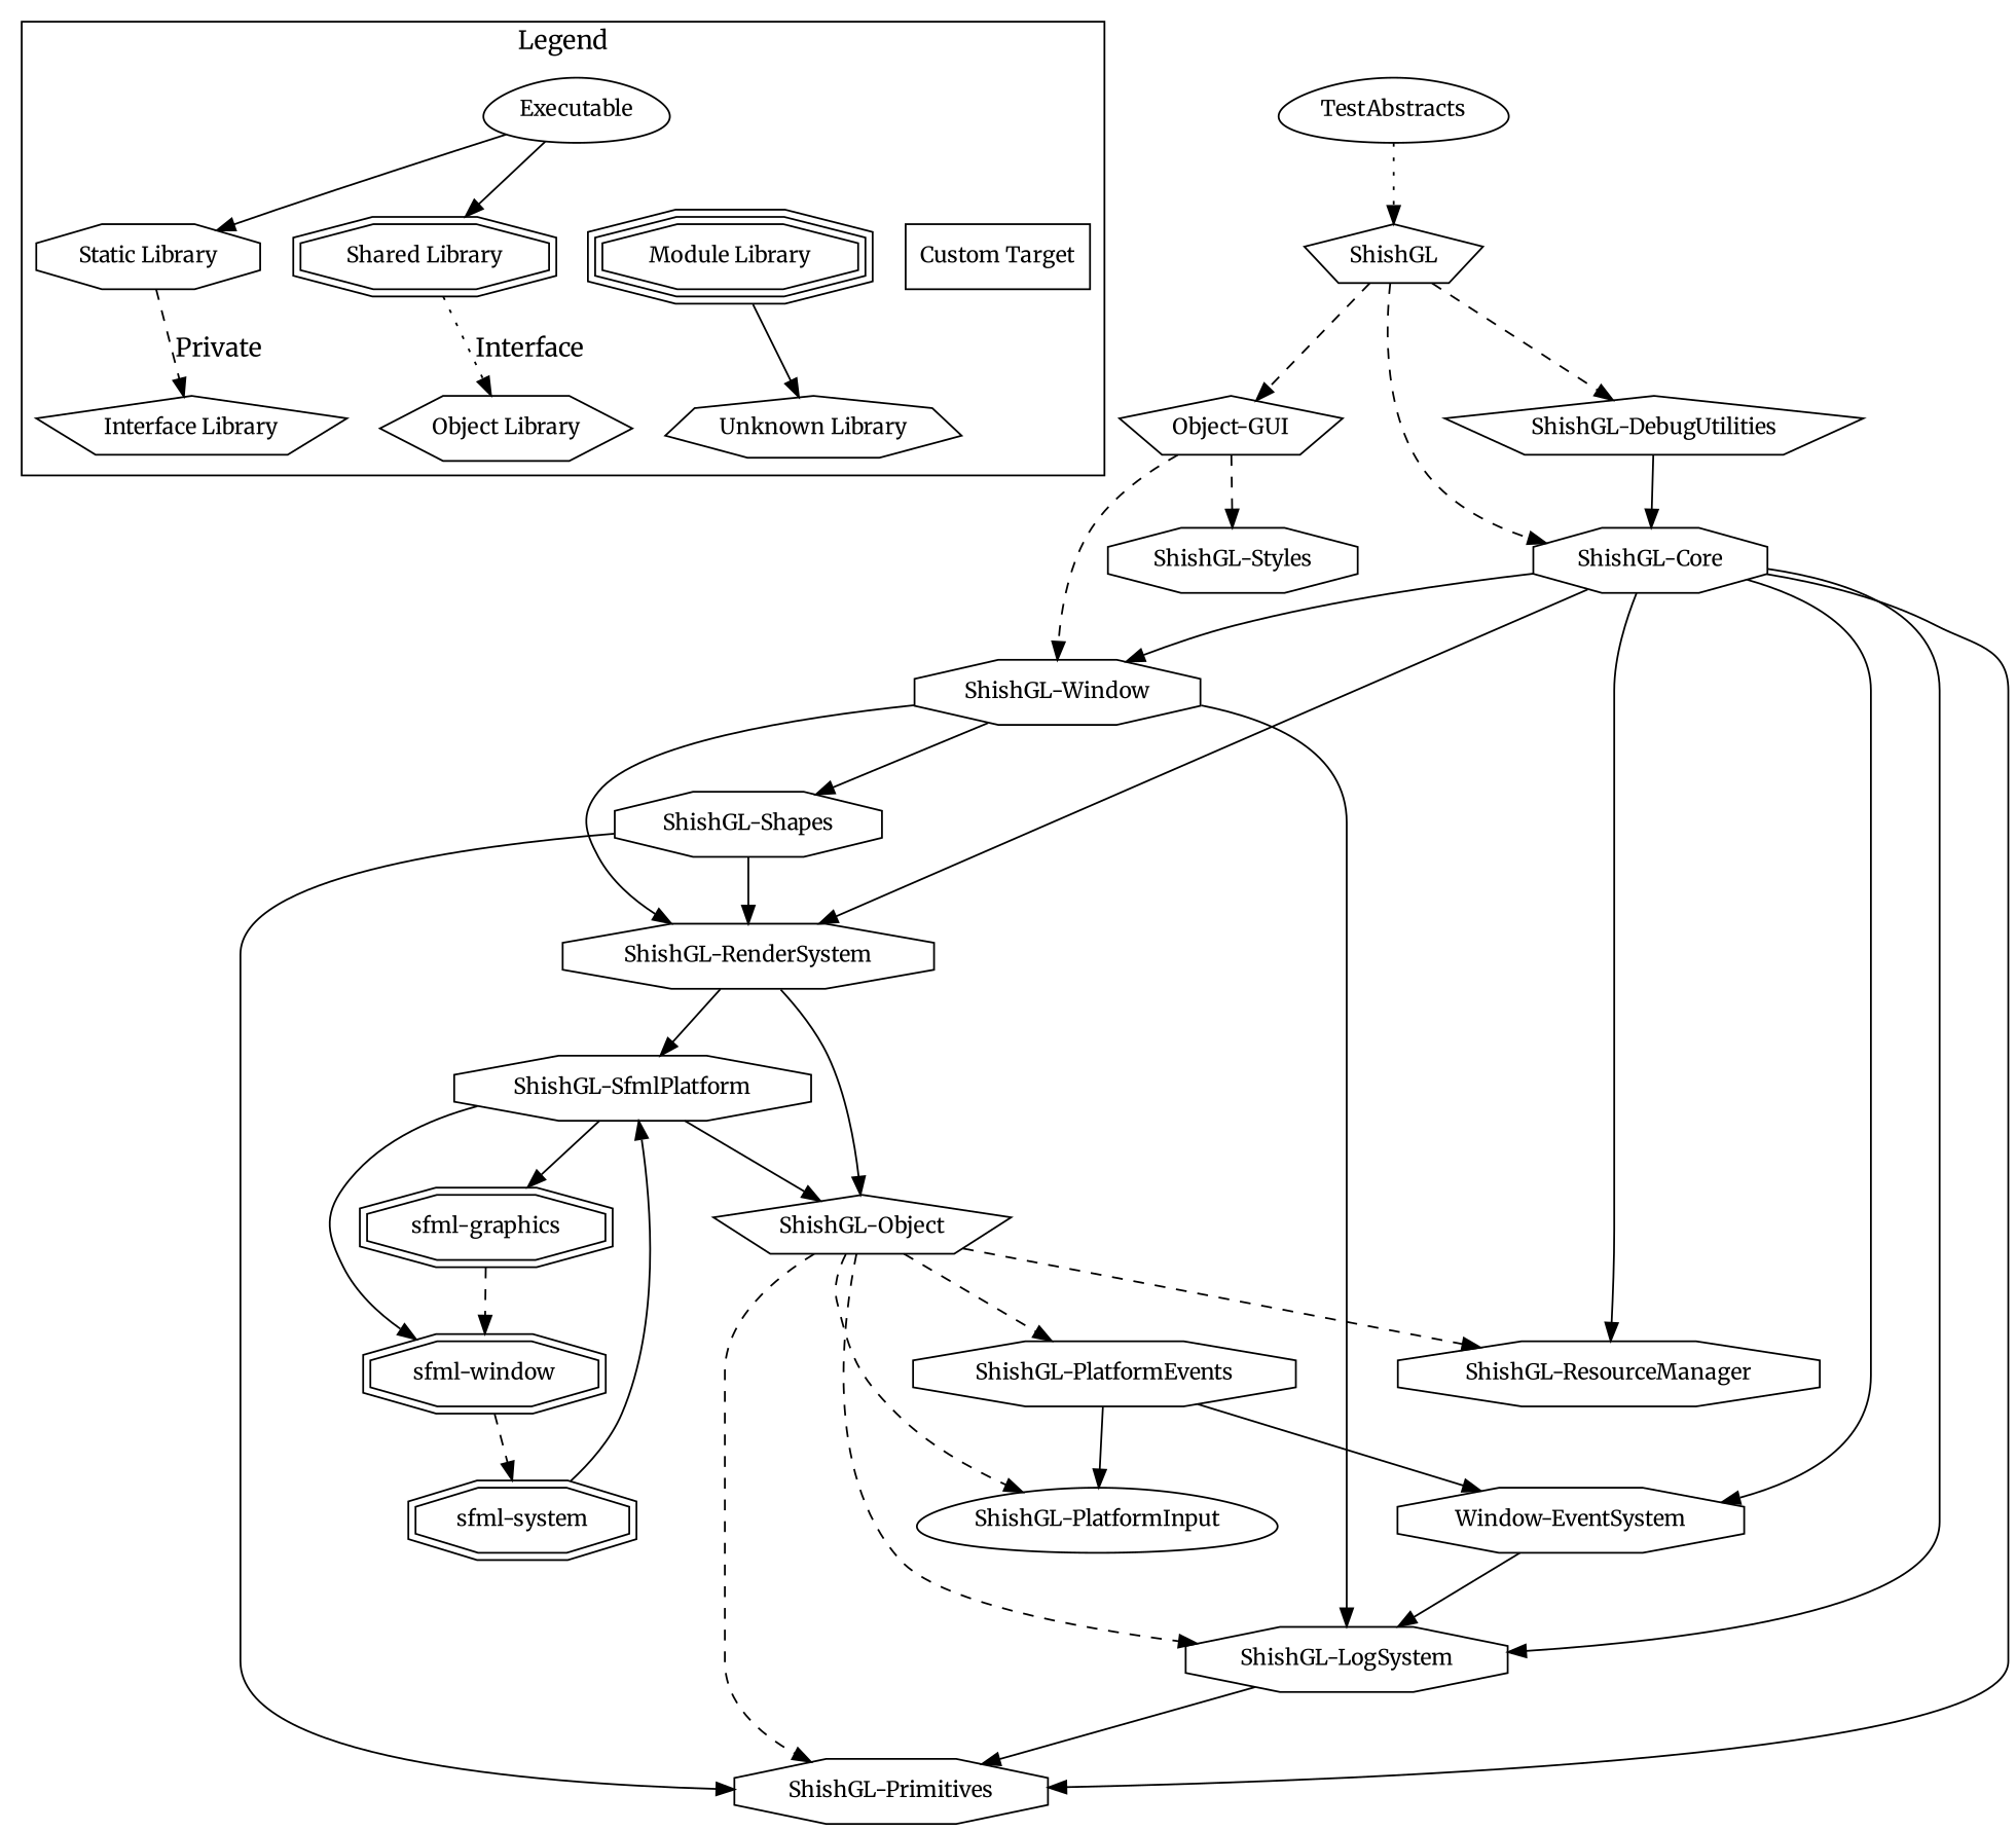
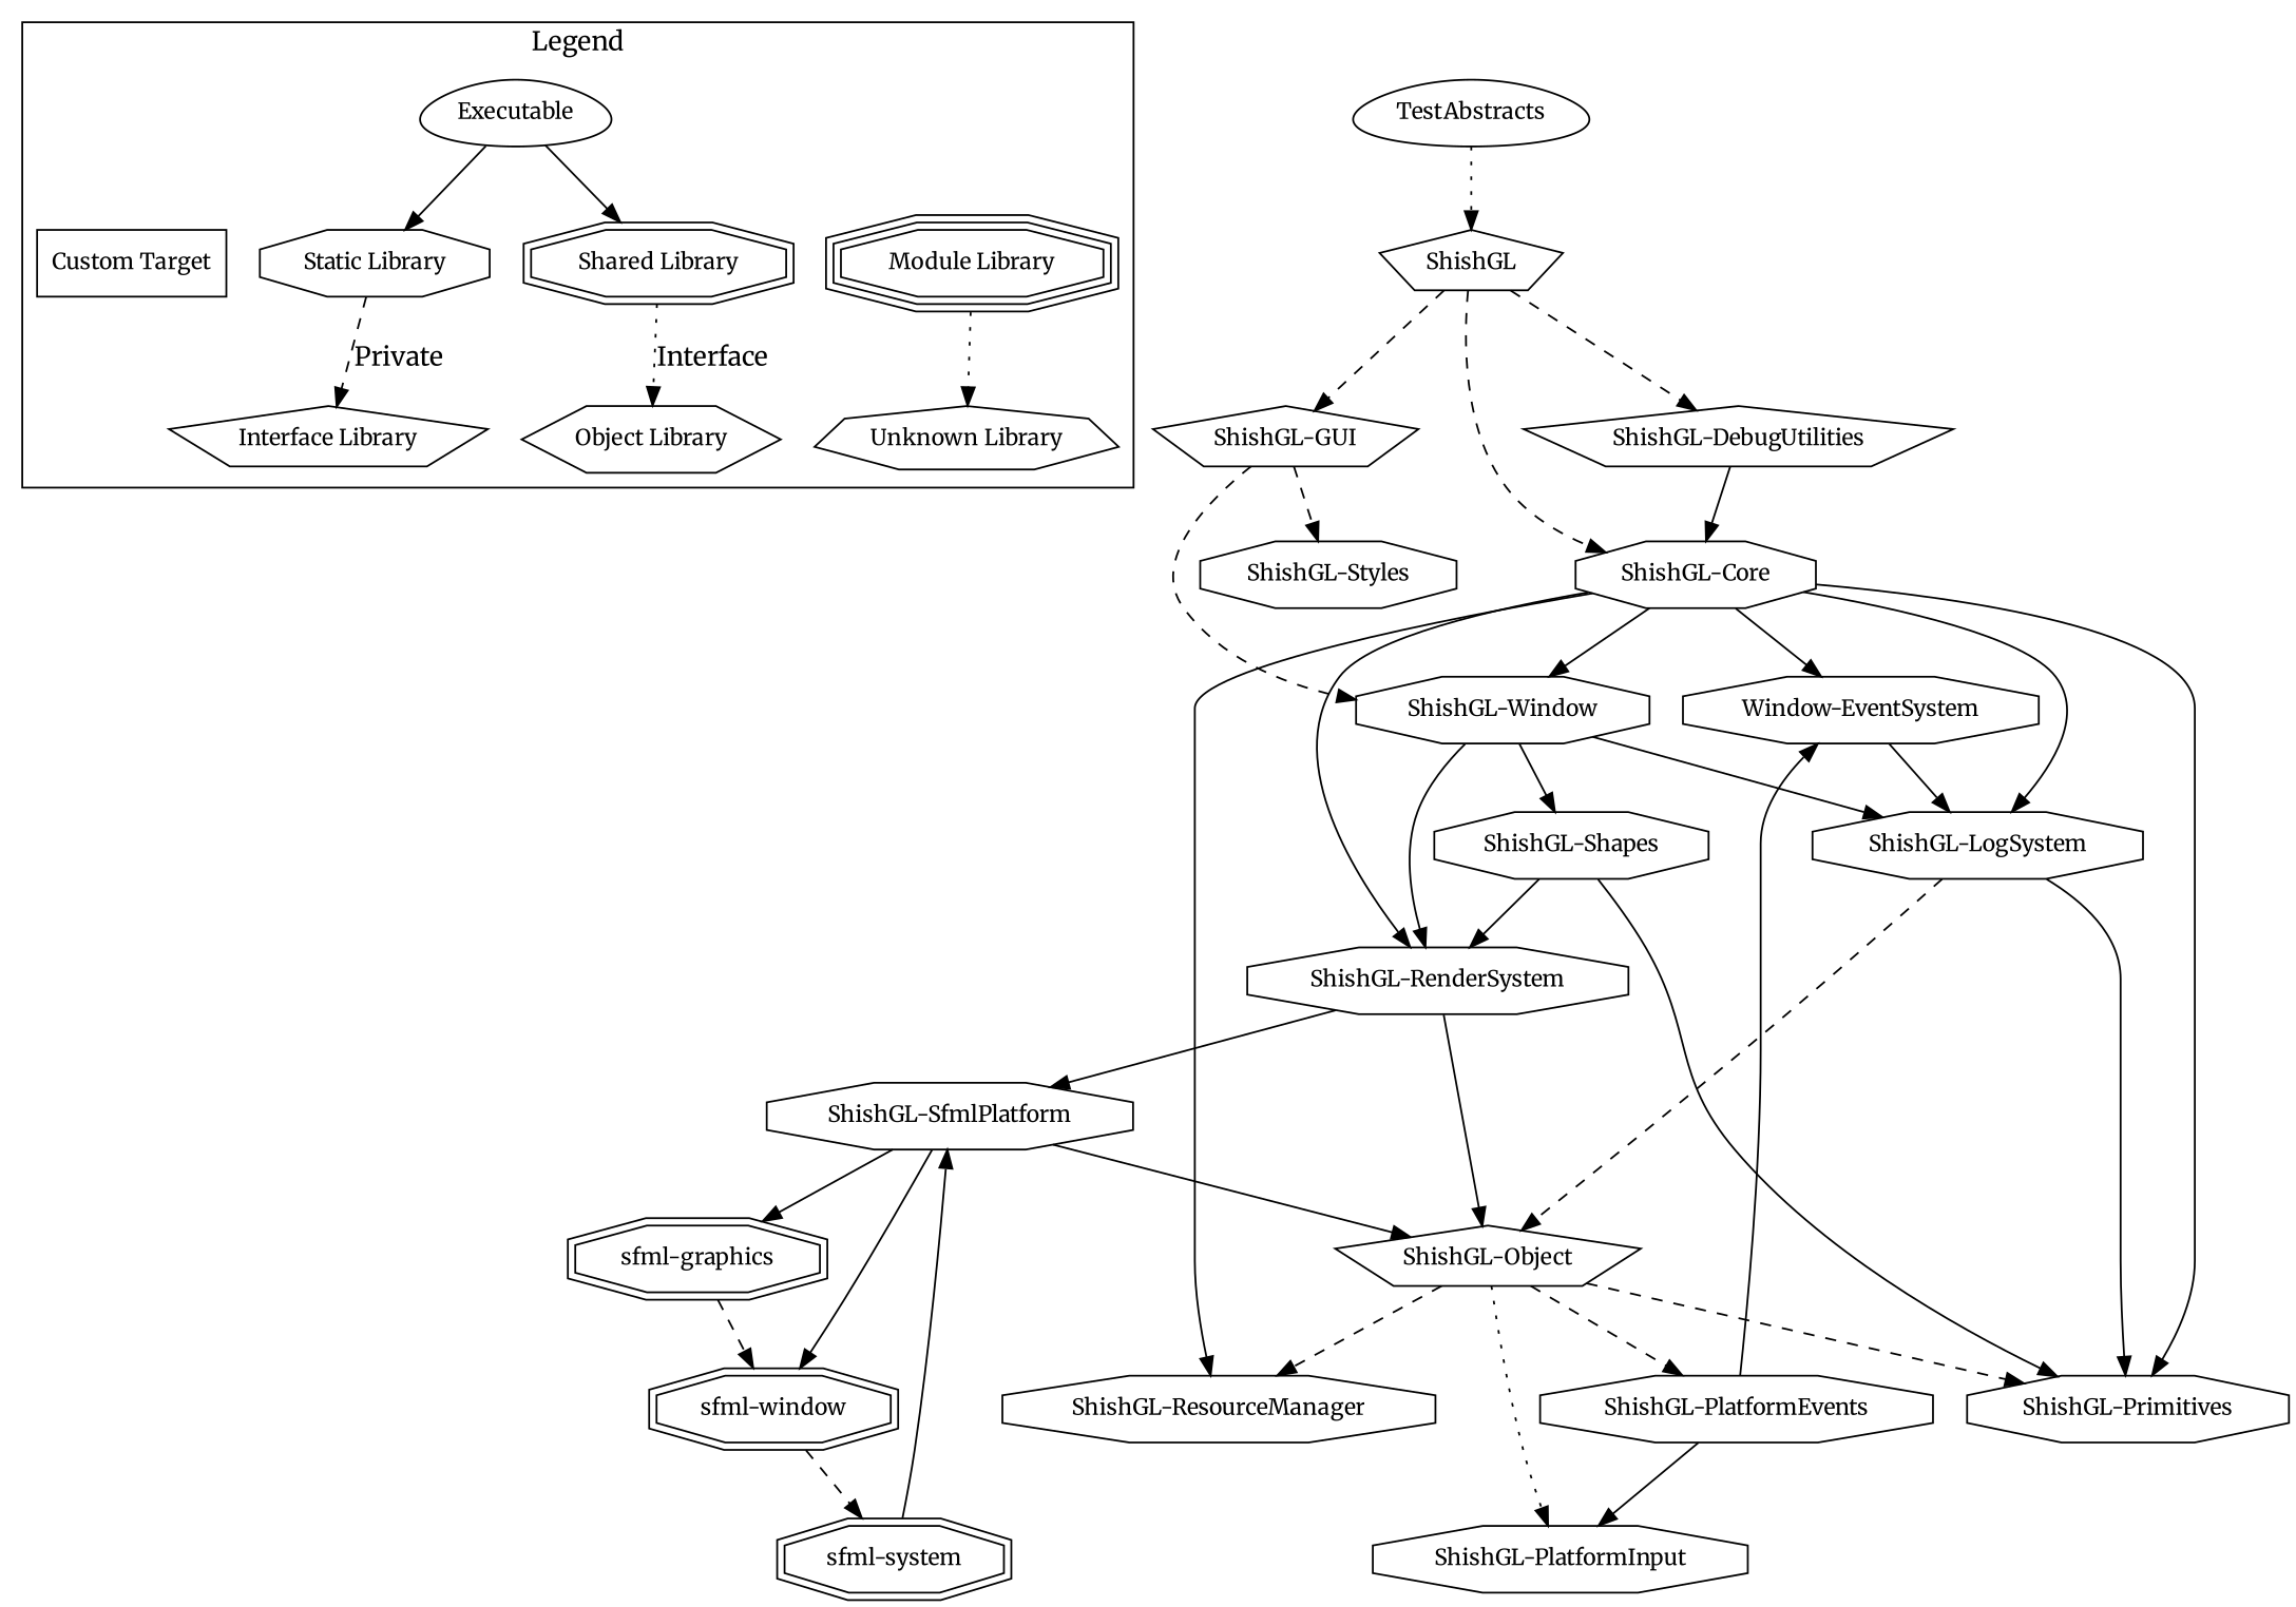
  digraph {
    fontname=Merriweather
    node [fontname=Merriweather fontsize=12 shape=octagon]
    edge [fontname=Merriweather]
    n1 [label=Executable shape=egg]
    n2 [label="Static Library"]
    n3 [label="Shared Library" shape=doubleoctagon]
    n4 [label="Module Library" shape=tripleoctagon]
    n5 [label="Custom Target" shape=box]
    n6 [label="Interface Library" shape=pentagon]
    n7 [label="Object Library" shape=hexagon]
    n8 [label="Unknown Library" shape=septagon]
    n9 [label=ShishGL shape=pentagon]
    n10 [label="ShishGL-Core"]
    n11 [label="ShishGL-DebugUtilities" shape=pentagon]
-   n12 [label="Object-GUI" shape=pentagon]
+   n12 [label="ShishGL-GUI" shape=pentagon]
    n13 [label="Window-EventSystem"]
    n14 [label="ShishGL-LogSystem"]
    n15 [label="ShishGL-Primitives"]
    n16 [label="ShishGL-RenderSystem"]
    n17 [label="ShishGL-ResourceManager"]
    n18 [label="ShishGL-Window"]
    n19 [label="ShishGL-Styles"]
    n20 [label="ShishGL-Object" shape=pentagon]
    n21 [label="ShishGL-SfmlPlatform"]
    n22 [label="ShishGL-Shapes"]
    n23 [label="ShishGL-PlatformEvents"]
-   n24 [label="ShishGL-PlatformInput" shape=egg]
+   n24 [label="ShishGL-PlatformInput"]
    n25 [label="sfml-graphics" shape=doubleoctagon]
    n26 [label="sfml-window" shape=doubleoctagon]
    n27 [label="sfml-system" shape=doubleoctagon]
    n28 [label=TestAbstracts shape=egg]
    subgraph cluster_1 {
      color=black
      label=Legend
      n1
      n2
      n3
      n4
      n5
      n6
      n7
      n8
    }
    n1 -> n2 [style=solid]
    n1 -> n3 [style=solid]
    n1 -> n4 [style=invis]
    n1 -> n5 [style=invis]
    n2 -> n6 [label=Private style=dashed]
    n3 -> n7 [label=Interface style=dotted]
-   n4 -> n8 [style=solid]
+   n4 -> n8 [style=dotted]
    n9 -> n10 [style=dashed]
    n9 -> n11 [style=dashed]
    n9 -> n12 [style=dashed]
    n10 -> n13
    n10 -> n14
    n10 -> n15
    n10 -> n16
    n10 -> n17
    n10 -> n18
    n11 -> n10
    n12 -> n18 [style=dashed]
    n12 -> n19 [style=dashed]
    n13 -> n14
    n14 -> n15
    n16 -> n20
    n16 -> n21
    n18 -> n14
    n18 -> n16
    n18 -> n22
-   n20 -> n14 [style=dashed]
+   n14 -> n20 [style=dashed]
    n20 -> n15 [style=dashed]
    n20 -> n17 [style=dashed]
    n20 -> n23 [style=dashed]
-   n20 -> n24 [style=dashed]
+   n20 -> n24 [style=dotted]
    n21 -> n20
    n21 -> n25
    n21 -> n26
    n22 -> n15
    n22 -> n16
    n23 -> n13
    n23 -> n24
    n25 -> n26 [style=dashed]
    n26 -> n27 [style=dashed]
    n27 -> n21
    n28 -> n9 [style=dotted]
  }
